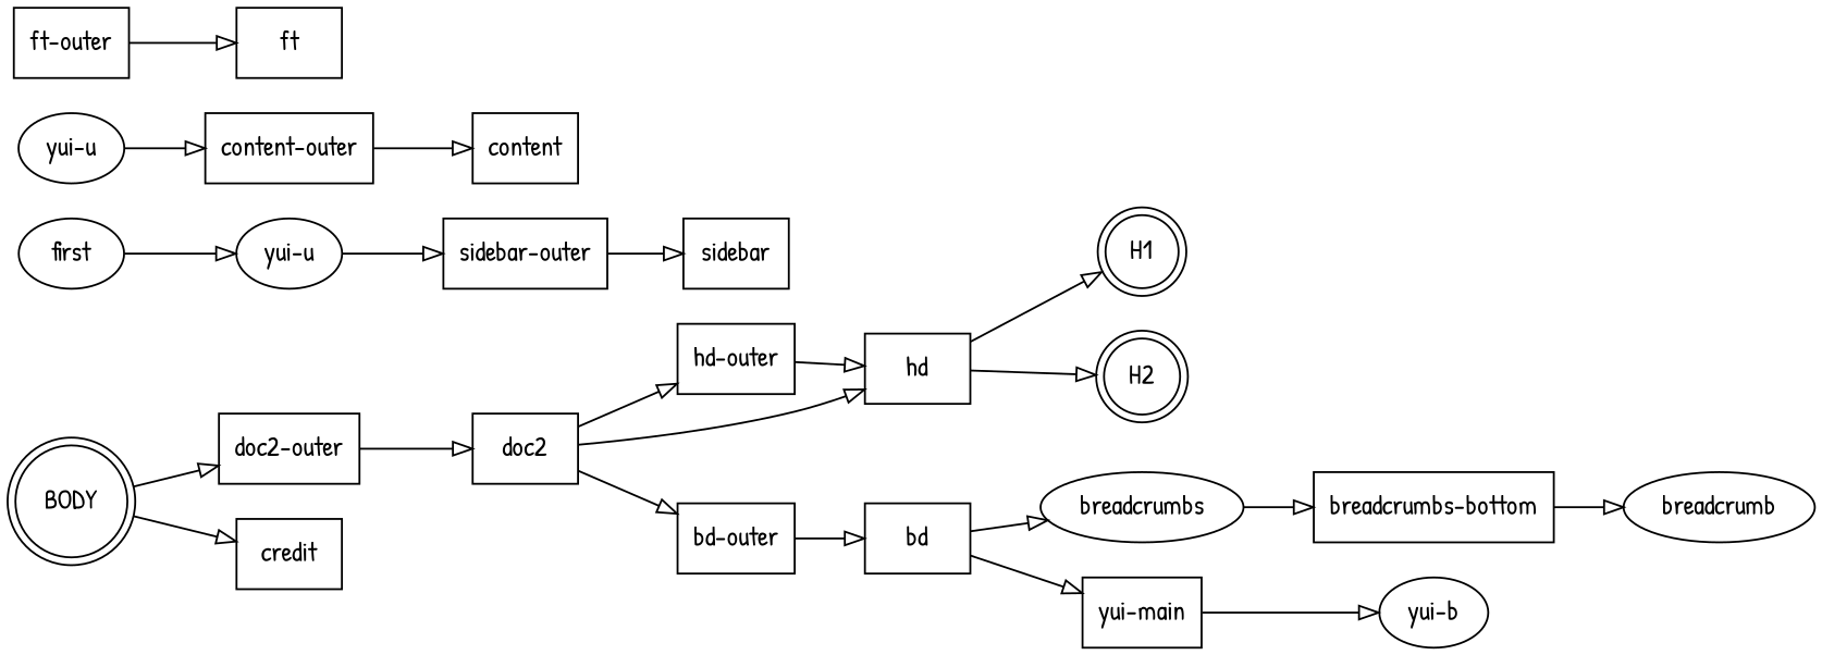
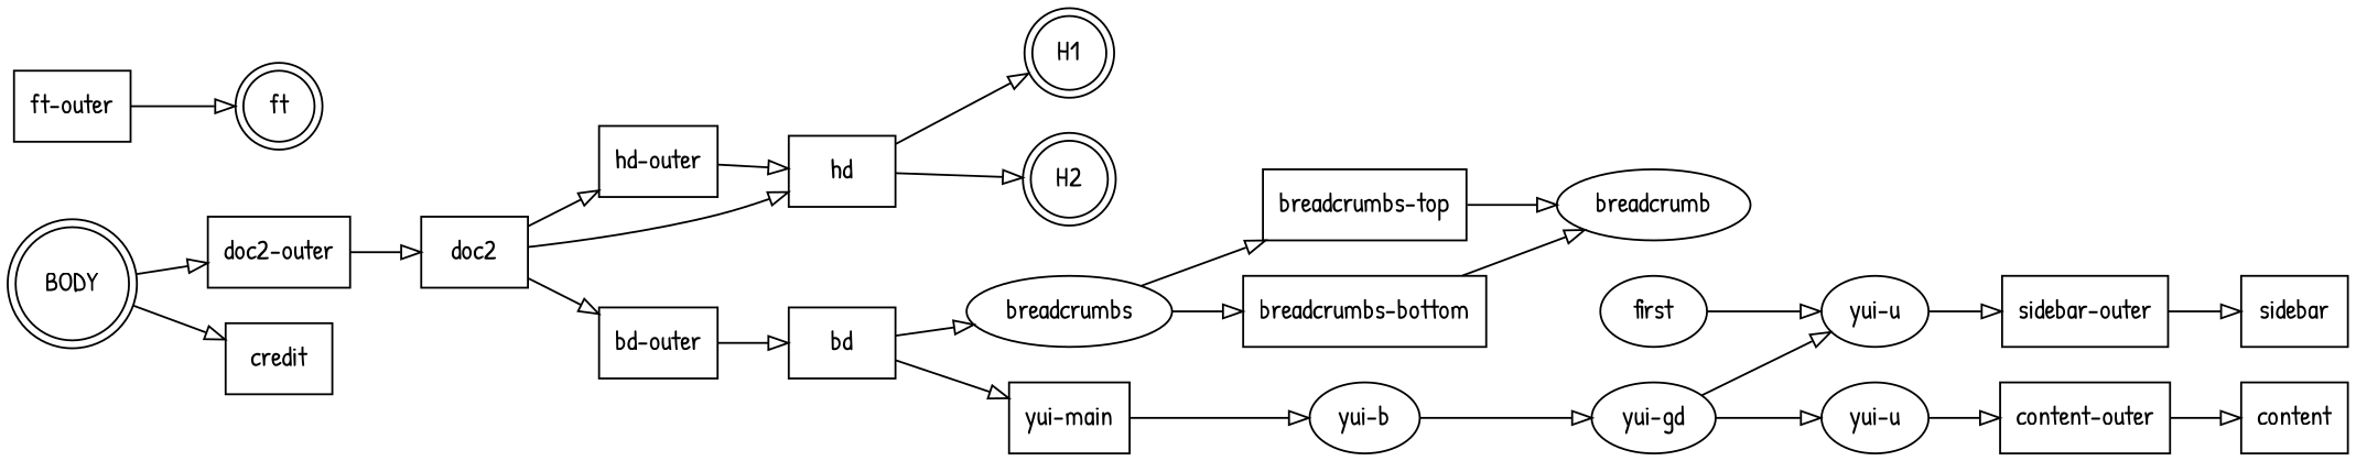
  digraph {
    fontname="Patrick Hand"
    rankdir=LR
    node [fontname="Patrick Hand" shape=box]
    edge [arrowhead=empty fontname="Patrick Hand"]
    BODY [shape=doublecircle]
    H1 [shape=doublecircle]
    H2 [shape=doublecircle]
    breadcrumbs [shape=oval]
    breadcrumb [shape=oval]
    n6 [label="yui-b" shape=oval]
+   n7 [label="yui-gd" shape=oval]
    n8 [label="yui-u" shape=oval]
    n9 [label="yui-u" shape=oval]
    first [shape=oval]
    n11 [label="doc2-outer"]
    credit
+   n13 [label="breadcrumbs-top"]
    n14 [label="breadcrumbs-bottom"]
    n15 [label="sidebar-outer"]
    n16 [label="content-outer"]
    doc2
    sidebar
    content
    n20 [label="hd-outer"]
    hd
    n22 [label="bd-outer"]
    bd
    n24 [label="yui-main"]
    n25 [label="ft-outer"]
-   ft
+   ft [shape=doublecircle]
    subgraph sub_1 {
      BODY
      H1
      H2
    }
    subgraph sub_2 {
      breadcrumbs
      breadcrumb
      n6
+     n7
      n8
      n9
      first
    }
    BODY -> n11
    BODY -> credit
+   breadcrumbs -> n13
    breadcrumbs -> n14
+   n6 -> n7
+   n7 -> n8
+   n7 -> n9
    n8 -> n15
    n9 -> n16
    first -> n8
    n11 -> doc2
+   n13 -> breadcrumb
    n14 -> breadcrumb
    n15 -> sidebar
    n16 -> content
    doc2 -> n20
    doc2 -> hd
    doc2 -> n22
    n20 -> hd
    hd -> H1
    hd -> H2
    n22 -> bd
    bd -> breadcrumbs
    bd -> n24
    n24 -> n6
    n25 -> ft
  }
